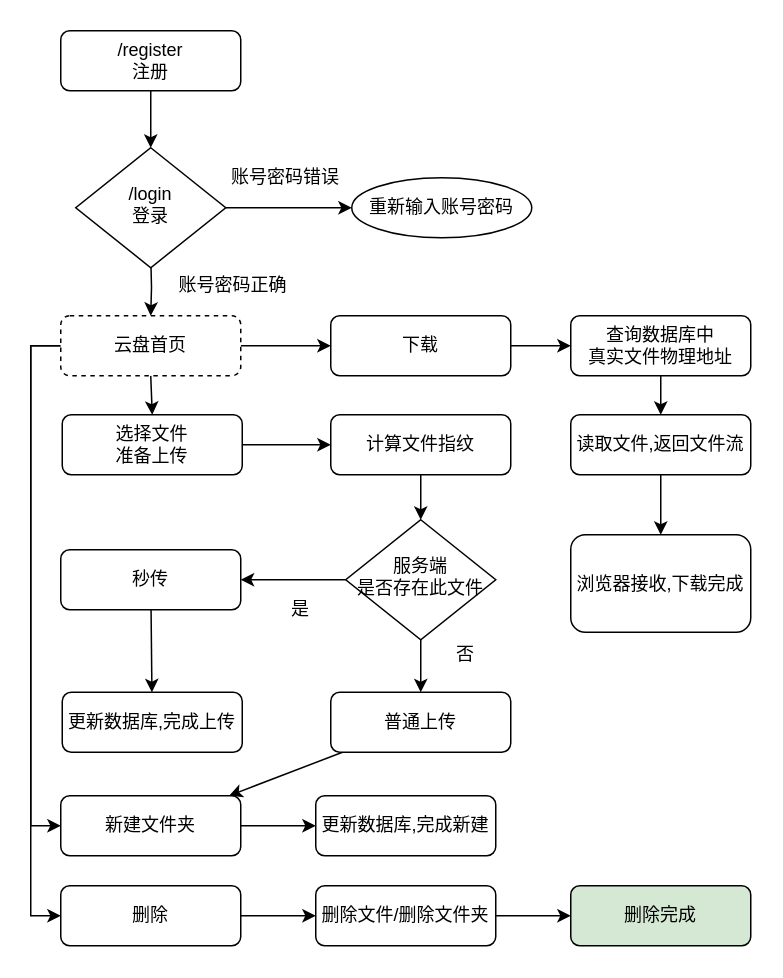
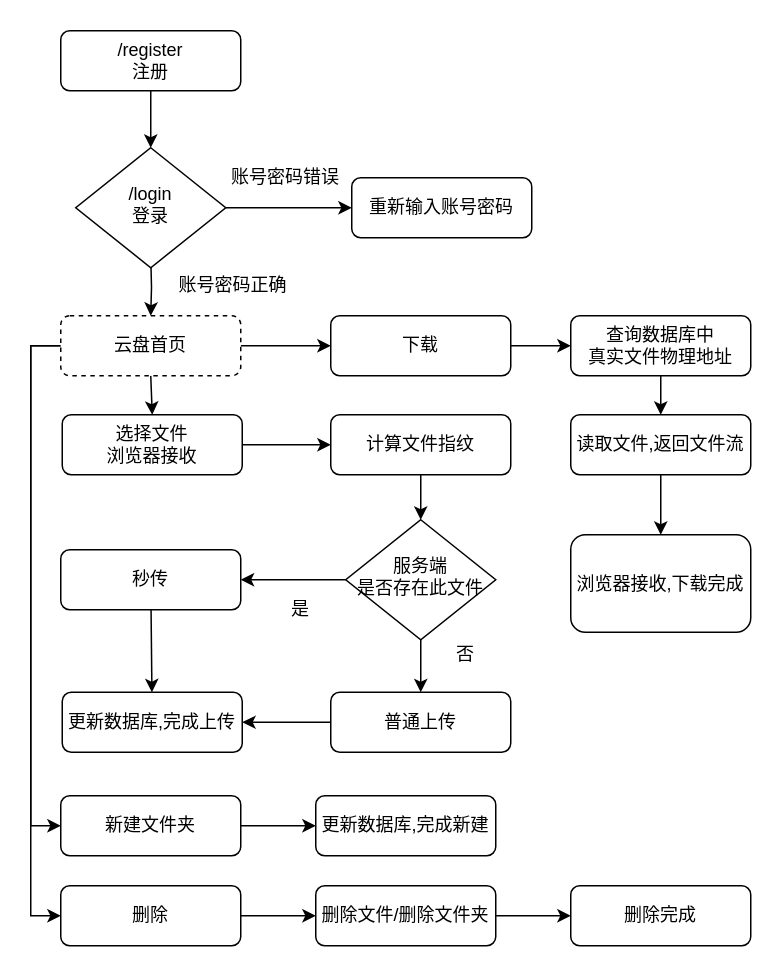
  <mxCell id="0" />
  <mxCell id="1" parent="0" />
  <mxCell id="2" style="edgeStyle=orthogonalEdgeStyle;rounded=0;orthogonalLoop=1;jettySize=auto;html=1;exitX=0.5;exitY=1;exitDx=0;exitDy=0;entryX=0.5;entryY=0;entryDx=0;entryDy=0;" parent="1" source="3" target="6" edge="1"><mxGeometry relative="1" as="geometry" /></mxCell>
  <mxCell id="3" value="/register&lt;br&gt;注册" style="rounded=1;whiteSpace=wrap;html=1;fontSize=12;glass=0;strokeWidth=1;shadow=0;" parent="1" vertex="1"><mxGeometry x="40" y="20" width="120" height="40" as="geometry" /></mxCell>
  <mxCell id="4" style="edgeStyle=orthogonalEdgeStyle;rounded=0;orthogonalLoop=1;jettySize=auto;html=1;exitX=1;exitY=0.5;exitDx=0;exitDy=0;entryX=0;entryY=0.5;entryDx=0;entryDy=0;" parent="1" source="6" target="7" edge="1"><mxGeometry relative="1" as="geometry" /></mxCell>
  <mxCell id="5" style="edgeStyle=orthogonalEdgeStyle;rounded=0;orthogonalLoop=1;jettySize=auto;html=1;exitX=0.5;exitY=1;exitDx=0;exitDy=0;entryX=0.5;entryY=0;entryDx=0;entryDy=0;" parent="1" target="12" edge="1"><mxGeometry relative="1" as="geometry"><mxPoint x="100" y="170" as="sourcePoint" /></mxGeometry></mxCell>
  <mxCell id="6" value="/login&lt;br&gt;登录" style="rhombus;whiteSpace=wrap;html=1;shadow=0;fontFamily=Helvetica;fontSize=12;align=center;strokeWidth=1;spacing=6;spacingTop=-4;" parent="1" vertex="1"><mxGeometry x="50" y="98" width="100" height="80" as="geometry" /></mxCell>
- <mxCell id="7" value="重新输入账号密码" style="ellipse;whiteSpace=wrap;html=1;fontSize=12;glass=0;strokeWidth=1;shadow=0;" parent="1" vertex="1"><mxGeometry x="234" y="118" width="120" height="40" as="geometry" /></mxCell>
+ <mxCell id="7" value="重新输入账号密码" style="rounded=1;whiteSpace=wrap;html=1;fontSize=12;glass=0;strokeWidth=1;shadow=0;" parent="1" vertex="1"><mxGeometry x="234" y="118" width="120" height="40" as="geometry" /></mxCell>
  <mxCell id="8" style="rounded=0;orthogonalLoop=1;jettySize=auto;html=1;exitX=0.5;exitY=1;exitDx=0;exitDy=0;entryX=0.5;entryY=0;entryDx=0;entryDy=0;" parent="1" source="12" target="16" edge="1"><mxGeometry relative="1" as="geometry" /></mxCell>
  <mxCell id="9" value="" style="edgeStyle=none;rounded=0;orthogonalLoop=1;jettySize=auto;html=1;" parent="1" source="12" target="30" edge="1"><mxGeometry relative="1" as="geometry" /></mxCell>
  <mxCell id="10" style="edgeStyle=orthogonalEdgeStyle;rounded=0;orthogonalLoop=1;jettySize=auto;html=1;exitX=0;exitY=0.5;exitDx=0;exitDy=0;" parent="1" source="12" target="37" edge="1"><mxGeometry relative="1" as="geometry"><mxPoint x="-30" y="380" as="targetPoint" /><Array as="points"><mxPoint x="20" y="230" /><mxPoint x="20" y="550" /></Array></mxGeometry></mxCell>
  <mxCell id="11" style="edgeStyle=orthogonalEdgeStyle;rounded=0;orthogonalLoop=1;jettySize=auto;html=1;exitX=0;exitY=0.5;exitDx=0;exitDy=0;entryX=0;entryY=0.5;entryDx=0;entryDy=0;" parent="1" source="12" target="40" edge="1"><mxGeometry relative="1" as="geometry"><mxPoint x="-10" y="440" as="targetPoint" /></mxGeometry></mxCell>
  <mxCell id="12" value="云盘首页" style="rounded=1;whiteSpace=wrap;html=1;fontSize=12;glass=0;strokeWidth=1;shadow=0;dashed=1;" parent="1" vertex="1"><mxGeometry x="40" y="210" width="120" height="40" as="geometry" /></mxCell>
  <mxCell id="13" value="账号密码错误" style="text;html=1;strokeColor=none;fillColor=none;align=center;verticalAlign=middle;whiteSpace=wrap;rounded=0;" parent="1" vertex="1"><mxGeometry x="150" y="108" width="80" height="20" as="geometry" /></mxCell>
  <mxCell id="14" value="账号密码正确" style="text;html=1;strokeColor=none;fillColor=none;align=center;verticalAlign=middle;whiteSpace=wrap;rounded=0;" parent="1" vertex="1"><mxGeometry x="110" y="180" width="90" height="20" as="geometry" /></mxCell>
  <mxCell id="15" value="" style="edgeStyle=none;rounded=0;orthogonalLoop=1;jettySize=auto;html=1;" parent="1" source="16" target="18" edge="1"><mxGeometry relative="1" as="geometry" /></mxCell>
- <mxCell id="16" value="选择文件&lt;br&gt;准备上传" style="rounded=1;whiteSpace=wrap;html=1;fontSize=12;glass=0;strokeWidth=1;shadow=0;" parent="1" vertex="1"><mxGeometry x="41" y="276" width="120" height="40" as="geometry" /></mxCell>
+ <mxCell id="16" value="选择文件&lt;br&gt;浏览器接收" style="rounded=1;whiteSpace=wrap;html=1;fontSize=12;glass=0;strokeWidth=1;shadow=0;" parent="1" vertex="1"><mxGeometry x="41" y="276" width="120" height="40" as="geometry" /></mxCell>
  <mxCell id="17" value="" style="edgeStyle=none;rounded=0;orthogonalLoop=1;jettySize=auto;html=1;" parent="1" source="18" target="21" edge="1"><mxGeometry relative="1" as="geometry" /></mxCell>
  <mxCell id="18" value="计算文件指纹" style="rounded=1;whiteSpace=wrap;html=1;fontSize=12;glass=0;strokeWidth=1;shadow=0;" parent="1" vertex="1"><mxGeometry x="220" y="276" width="120" height="40" as="geometry" /></mxCell>
  <mxCell id="19" value="" style="edgeStyle=none;rounded=0;orthogonalLoop=1;jettySize=auto;html=1;" parent="1" source="21" target="23" edge="1"><mxGeometry relative="1" as="geometry" /></mxCell>
  <mxCell id="20" value="" style="edgeStyle=none;rounded=0;orthogonalLoop=1;jettySize=auto;html=1;" parent="1" source="21" target="27" edge="1"><mxGeometry relative="1" as="geometry" /></mxCell>
  <mxCell id="21" value="服务端&lt;br&gt;是否存在此文件" style="rhombus;whiteSpace=wrap;html=1;shadow=0;fontFamily=Helvetica;fontSize=12;align=center;strokeWidth=1;spacing=6;spacingTop=-4;" parent="1" vertex="1"><mxGeometry x="230" y="346" width="100" height="80" as="geometry" /></mxCell>
  <mxCell id="22" value="" style="edgeStyle=none;rounded=0;orthogonalLoop=1;jettySize=auto;html=1;" parent="1" source="23" target="25" edge="1"><mxGeometry relative="1" as="geometry" /></mxCell>
  <mxCell id="23" value="秒传" style="rounded=1;whiteSpace=wrap;html=1;fontSize=12;glass=0;strokeWidth=1;shadow=0;" parent="1" vertex="1"><mxGeometry x="40" y="366" width="120" height="40" as="geometry" /></mxCell>
  <mxCell id="24" value="是" style="text;html=1;strokeColor=none;fillColor=none;align=center;verticalAlign=middle;whiteSpace=wrap;rounded=0;" parent="1" vertex="1"><mxGeometry x="180" y="396" width="40" height="20" as="geometry" /></mxCell>
  <mxCell id="25" value="更新数据库,完成上传" style="rounded=1;whiteSpace=wrap;html=1;fontSize=12;glass=0;strokeWidth=1;shadow=0;" parent="1" vertex="1"><mxGeometry x="41" y="461" width="120" height="40" as="geometry" /></mxCell>
- <mxCell id="26" value="" style="edgeStyle=none;rounded=0;orthogonalLoop=1;jettySize=auto;html=1;" parent="1" source="27" target="37" edge="1"><mxGeometry relative="1" as="geometry" /></mxCell>
+ <mxCell id="26" value="" style="edgeStyle=none;rounded=0;orthogonalLoop=1;jettySize=auto;html=1;" parent="1" source="27" target="25" edge="1"><mxGeometry relative="1" as="geometry" /></mxCell>
  <mxCell id="27" value="普通上传" style="rounded=1;whiteSpace=wrap;html=1;fontSize=12;glass=0;strokeWidth=1;shadow=0;" parent="1" vertex="1"><mxGeometry x="220" y="461" width="120" height="40" as="geometry" /></mxCell>
  <mxCell id="28" value="否" style="text;html=1;strokeColor=none;fillColor=none;align=center;verticalAlign=middle;whiteSpace=wrap;rounded=0;" parent="1" vertex="1"><mxGeometry x="290" y="426" width="40" height="20" as="geometry" /></mxCell>
  <mxCell id="29" value="" style="edgeStyle=none;rounded=0;orthogonalLoop=1;jettySize=auto;html=1;" parent="1" source="30" target="32" edge="1"><mxGeometry relative="1" as="geometry" /></mxCell>
  <mxCell id="30" value="下载" style="rounded=1;whiteSpace=wrap;html=1;fontSize=12;glass=0;strokeWidth=1;shadow=0;" parent="1" vertex="1"><mxGeometry x="220" y="210" width="120" height="40" as="geometry" /></mxCell>
  <mxCell id="31" value="" style="edgeStyle=none;rounded=0;orthogonalLoop=1;jettySize=auto;html=1;" parent="1" source="32" target="34" edge="1"><mxGeometry relative="1" as="geometry" /></mxCell>
  <mxCell id="32" value="查询数据库中&lt;br&gt;真实文件物理地址" style="rounded=1;whiteSpace=wrap;html=1;fontSize=12;glass=0;strokeWidth=1;shadow=0;" parent="1" vertex="1"><mxGeometry x="380" y="210" width="120" height="40" as="geometry" /></mxCell>
  <mxCell id="33" value="" style="edgeStyle=none;rounded=0;orthogonalLoop=1;jettySize=auto;html=1;" parent="1" source="34" target="35" edge="1"><mxGeometry relative="1" as="geometry" /></mxCell>
  <mxCell id="34" value="读取文件,返回文件流" style="rounded=1;whiteSpace=wrap;html=1;fontSize=12;glass=0;strokeWidth=1;shadow=0;" parent="1" vertex="1"><mxGeometry x="380" y="276" width="120" height="40" as="geometry" /></mxCell>
  <mxCell id="35" value="浏览器接收,下载完成" style="rounded=1;whiteSpace=wrap;html=1;fontSize=12;glass=0;strokeWidth=1;shadow=0;" parent="1" vertex="1"><mxGeometry x="380" y="356" width="120" height="65" as="geometry" /></mxCell>
  <mxCell id="36" value="" style="edgeStyle=orthogonalEdgeStyle;rounded=0;orthogonalLoop=1;jettySize=auto;html=1;" parent="1" source="37" target="38" edge="1"><mxGeometry relative="1" as="geometry" /></mxCell>
  <mxCell id="37" value="新建文件夹" style="rounded=1;whiteSpace=wrap;html=1;fontSize=12;glass=0;strokeWidth=1;shadow=0;" parent="1" vertex="1"><mxGeometry x="40" y="530" width="120" height="40" as="geometry" /></mxCell>
  <mxCell id="38" value="更新数据库,完成新建" style="rounded=1;whiteSpace=wrap;html=1;fontSize=12;glass=0;strokeWidth=1;shadow=0;" parent="1" vertex="1"><mxGeometry x="210" y="530" width="120" height="40" as="geometry" /></mxCell>
  <mxCell id="39" value="" style="edgeStyle=orthogonalEdgeStyle;rounded=0;orthogonalLoop=1;jettySize=auto;html=1;" parent="1" source="40" target="42" edge="1"><mxGeometry relative="1" as="geometry" /></mxCell>
  <mxCell id="40" value="删除" style="rounded=1;whiteSpace=wrap;html=1;fontSize=12;glass=0;strokeWidth=1;shadow=0;" parent="1" vertex="1"><mxGeometry x="40" y="590" width="120" height="40" as="geometry" /></mxCell>
  <mxCell id="41" value="" style="edgeStyle=orthogonalEdgeStyle;rounded=0;orthogonalLoop=1;jettySize=auto;html=1;" parent="1" source="42" target="43" edge="1"><mxGeometry relative="1" as="geometry" /></mxCell>
  <mxCell id="42" value="删除文件/删除文件夹" style="rounded=1;whiteSpace=wrap;html=1;fontSize=12;glass=0;strokeWidth=1;shadow=0;" parent="1" vertex="1"><mxGeometry x="210" y="590" width="120" height="40" as="geometry" /></mxCell>
- <mxCell id="43" value="删除完成" style="rounded=1;whiteSpace=wrap;html=1;fontSize=12;glass=0;strokeWidth=1;shadow=0;fillColor=#d5e8d4;" parent="1" vertex="1"><mxGeometry x="380" y="590" width="120" height="40" as="geometry" /></mxCell>
+ <mxCell id="43" value="删除完成" style="rounded=1;whiteSpace=wrap;html=1;fontSize=12;glass=0;strokeWidth=1;shadow=0;" parent="1" vertex="1"><mxGeometry x="380" y="590" width="120" height="40" as="geometry" /></mxCell>
